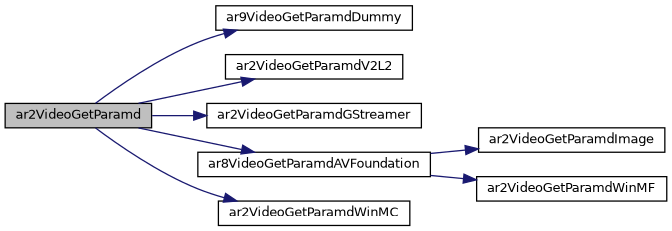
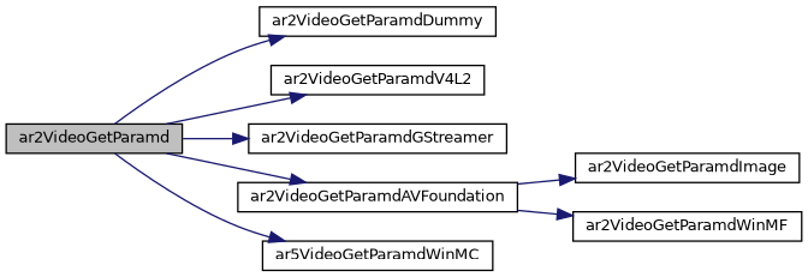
  digraph {
    rankdir=LR
    node [color=black fillcolor=white fontname=Helvetica fontsize=10 shape=record style=filled]
    edge [color=midnightblue fontname=Helvetica fontsize=10 labelfontname=Helvetica labelfontsize=10 style=solid]
    n1 [fillcolor=grey75 fontcolor=black height=0.2 label=ar2VideoGetParamd width=0.4]
-   n2 [height=0.2 label=ar9VideoGetParamdDummy width=0.4]
-   n3 [height=0.2 label=ar2VideoGetParamdV2L2 width=0.4]
+   n2 [height=0.2 label=ar2VideoGetParamdDummy width=0.4]
+   n3 [height=0.2 label=ar2VideoGetParamdV4L2 width=0.4]
    n4 [height=0.2 label=ar2VideoGetParamdGStreamer width=0.4]
-   n5 [height=0.2 label=ar8VideoGetParamdAVFoundation width=0.4]
-   n6 [height=0.2 label=ar2VideoGetParamdWinMC width=0.4]
+   n5 [height=0.2 label=ar2VideoGetParamdAVFoundation width=0.4]
+   n6 [height=0.2 label=ar5VideoGetParamdWinMC width=0.4]
    n7 [height=0.2 label=ar2VideoGetParamdImage width=0.4]
    n8 [height=0.2 label=ar2VideoGetParamdWinMF width=0.4]
    n1 -> n2
    n1 -> n3
    n1 -> n4
    n1 -> n5
    n1 -> n6
    n5 -> n7
    n5 -> n8
  }
